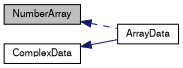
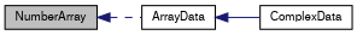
  digraph {
    rankdir=LR
    node [color=black fontname=FreeSans fontsize=10 shape=record]
    edge [color=midnightblue dir=back fontname=FreeSans fontsize=10 labelfontname=FreeSans labelfontsize=10]
    n1 [fillcolor=grey75 fontcolor=black height=0.2 label=NumberArray style=filled width=0.4]
    n2 [height=0.2 label=ArrayData width=0.4]
    n3 [height=0.2 label=ComplexData width=0.4]
    n1 -> n2 [style=dashed]
-   n3 -> n2 [style=solid]
+   n2 -> n3 [style=solid]
  }
